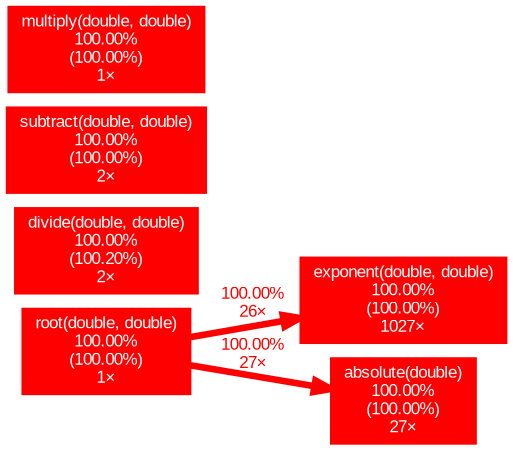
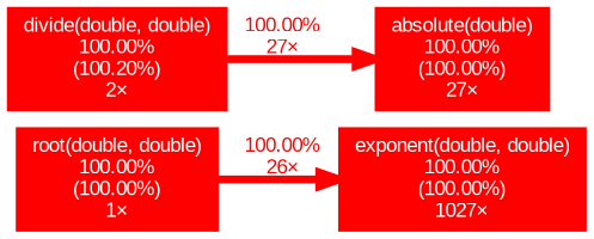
  digraph {
    fontname="Liberation Sans"
    nodesep=0.125
    rankdir=LR
    ranksep=0.25
    node [color="#ff0000" fontcolor="#ffffff" fontname="Liberation Sans" fontsize=10.00 shape=box style=filled]
    edge [arrowsize=1.00 color="#ff0000" fontcolor="#ff0000" fontname="Liberation Sans" fontsize=10.00 labeldistance=4.00 penwidth=4.00]
    n1 [height=0 label="exponent(double, double)\n100.00%\n(100.00%)\n1027×" width=0]
    n2 [height=0 label="absolute(double)\n100.00%\n(100.00%)\n27×" width=0]
    n3 [height=0 label="divide(double, double)\n100.00%\n(100.20%)\n2×" width=0]
-   n4 [height=0 label="subtract(double, double)\n100.00%\n(100.00%)\n2×" width=0]
    n5 [height=0 label="root(double, double)\n100.00%\n(100.00%)\n1×" width=0]
-   n6 [height=0 label="multiply(double, double)\n100.00%\n(100.00%)\n1×" width=0]
    n5 -> n1 [label="100.00%\n26×"]
-   n5 -> n2 [label="100.00%\n27×"]
+   n3 -> n2 [label="100.00%\n27×"]
  }
